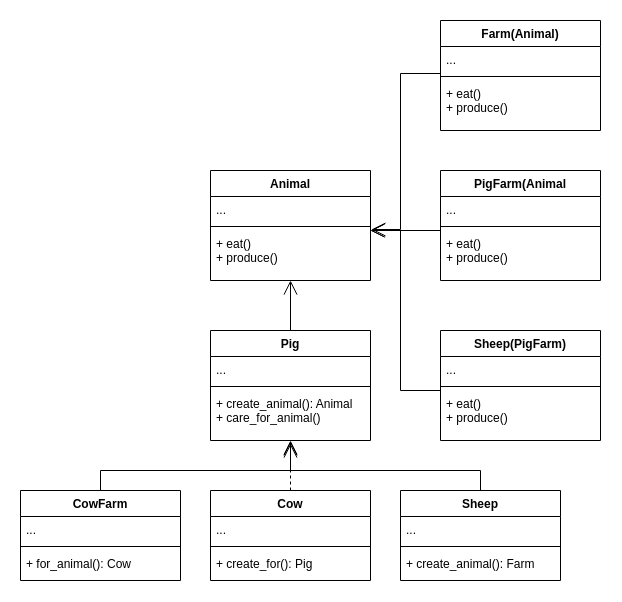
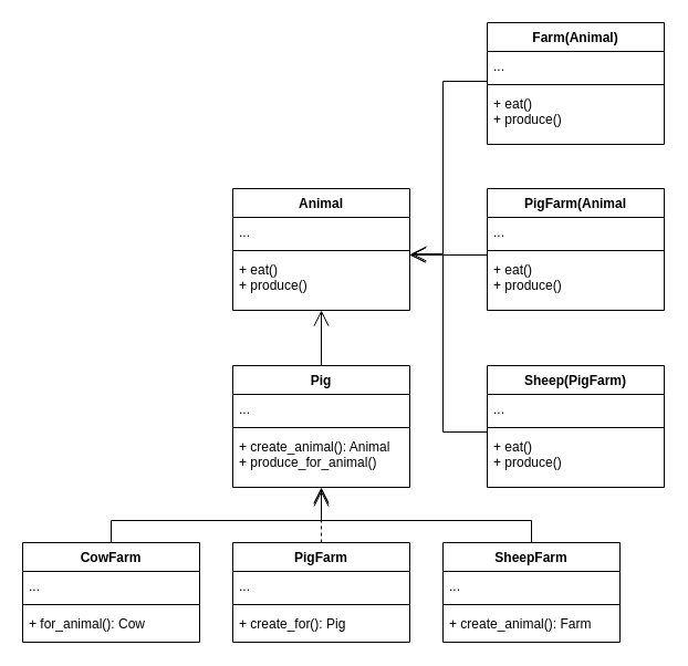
  <mxCell id="0" />
  <mxCell id="1" parent="0" />
  <mxCell id="2" value="Pig" style="swimlane;fontStyle=1;align=center;verticalAlign=top;childLayout=stackLayout;horizontal=1;startSize=26;horizontalStack=0;resizeParent=1;resizeParentMax=0;resizeLast=0;collapsible=1;marginBottom=0;whiteSpace=wrap;html=1;" parent="1" vertex="1"><mxGeometry x="210" y="330" width="160" height="110" as="geometry" /></mxCell>
  <mxCell id="3" value="..." style="text;strokeColor=none;fillColor=none;align=left;verticalAlign=top;spacingLeft=4;spacingRight=4;overflow=hidden;rotatable=0;points=[[0,0.5],[1,0.5]];portConstraint=eastwest;whiteSpace=wrap;html=1;" parent="2" vertex="1"><mxGeometry y="26" width="160" height="26" as="geometry" /></mxCell>
  <mxCell id="4" value="" style="line;strokeWidth=1;fillColor=none;align=left;verticalAlign=middle;spacingTop=-1;spacingLeft=3;spacingRight=3;rotatable=0;labelPosition=right;points=[];portConstraint=eastwest;strokeColor=inherit;" parent="2" vertex="1"><mxGeometry y="52" width="160" height="8" as="geometry" /></mxCell>
- <mxCell id="5" value="+ create_animal(): Animal&lt;div&gt;+ care_for_animal()&lt;/div&gt;" style="text;strokeColor=none;fillColor=none;align=left;verticalAlign=top;spacingLeft=4;spacingRight=4;overflow=hidden;rotatable=0;points=[[0,0.5],[1,0.5]];portConstraint=eastwest;whiteSpace=wrap;html=1;" parent="2" vertex="1"><mxGeometry y="60" width="160" height="50" as="geometry" /></mxCell>
+ <mxCell id="5" value="+ create_animal(): Animal&lt;div&gt;+ produce_for_animal()&lt;/div&gt;" style="text;strokeColor=none;fillColor=none;align=left;verticalAlign=top;spacingLeft=4;spacingRight=4;overflow=hidden;rotatable=0;points=[[0,0.5],[1,0.5]];portConstraint=eastwest;whiteSpace=wrap;html=1;" parent="2" vertex="1"><mxGeometry y="60" width="160" height="50" as="geometry" /></mxCell>
  <mxCell id="6" value="CowFarm" style="swimlane;fontStyle=1;align=center;verticalAlign=top;childLayout=stackLayout;horizontal=1;startSize=26;horizontalStack=0;resizeParent=1;resizeParentMax=0;resizeLast=0;collapsible=1;marginBottom=0;whiteSpace=wrap;html=1;" parent="1" vertex="1"><mxGeometry x="20" y="490" width="160" height="90" as="geometry" /></mxCell>
  <mxCell id="7" value="..." style="text;strokeColor=none;fillColor=none;align=left;verticalAlign=top;spacingLeft=4;spacingRight=4;overflow=hidden;rotatable=0;points=[[0,0.5],[1,0.5]];portConstraint=eastwest;whiteSpace=wrap;html=1;" parent="6" vertex="1"><mxGeometry y="26" width="160" height="26" as="geometry" /></mxCell>
  <mxCell id="8" value="" style="line;strokeWidth=1;fillColor=none;align=left;verticalAlign=middle;spacingTop=-1;spacingLeft=3;spacingRight=3;rotatable=0;labelPosition=right;points=[];portConstraint=eastwest;strokeColor=inherit;" parent="6" vertex="1"><mxGeometry y="52" width="160" height="8" as="geometry" /></mxCell>
  <mxCell id="9" value="+ for_animal(): Cow" style="text;strokeColor=none;fillColor=none;align=left;verticalAlign=top;spacingLeft=4;spacingRight=4;overflow=hidden;rotatable=0;points=[[0,0.5],[1,0.5]];portConstraint=eastwest;whiteSpace=wrap;html=1;" parent="6" vertex="1"><mxGeometry y="60" width="160" height="30" as="geometry" /></mxCell>
- <mxCell id="10" value="Cow" style="swimlane;fontStyle=1;align=center;verticalAlign=top;childLayout=stackLayout;horizontal=1;startSize=26;horizontalStack=0;resizeParent=1;resizeParentMax=0;resizeLast=0;collapsible=1;marginBottom=0;whiteSpace=wrap;html=1;" parent="1" vertex="1"><mxGeometry x="210" y="490" width="160" height="90" as="geometry" /></mxCell>
+ <mxCell id="10" value="PigFarm" style="swimlane;fontStyle=1;align=center;verticalAlign=top;childLayout=stackLayout;horizontal=1;startSize=26;horizontalStack=0;resizeParent=1;resizeParentMax=0;resizeLast=0;collapsible=1;marginBottom=0;whiteSpace=wrap;html=1;" parent="1" vertex="1"><mxGeometry x="210" y="490" width="160" height="90" as="geometry" /></mxCell>
  <mxCell id="11" value="..." style="text;strokeColor=none;fillColor=none;align=left;verticalAlign=top;spacingLeft=4;spacingRight=4;overflow=hidden;rotatable=0;points=[[0,0.5],[1,0.5]];portConstraint=eastwest;whiteSpace=wrap;html=1;" parent="10" vertex="1"><mxGeometry y="26" width="160" height="26" as="geometry" /></mxCell>
  <mxCell id="12" value="" style="line;strokeWidth=1;fillColor=none;align=left;verticalAlign=middle;spacingTop=-1;spacingLeft=3;spacingRight=3;rotatable=0;labelPosition=right;points=[];portConstraint=eastwest;strokeColor=inherit;" parent="10" vertex="1"><mxGeometry y="52" width="160" height="8" as="geometry" /></mxCell>
  <mxCell id="13" value="+ create_for(): Pig" style="text;strokeColor=none;fillColor=none;align=left;verticalAlign=top;spacingLeft=4;spacingRight=4;overflow=hidden;rotatable=0;points=[[0,0.5],[1,0.5]];portConstraint=eastwest;whiteSpace=wrap;html=1;" parent="10" vertex="1"><mxGeometry y="60" width="160" height="30" as="geometry" /></mxCell>
- <mxCell id="14" value="Sheep" style="swimlane;fontStyle=1;align=center;verticalAlign=top;childLayout=stackLayout;horizontal=1;startSize=26;horizontalStack=0;resizeParent=1;resizeParentMax=0;resizeLast=0;collapsible=1;marginBottom=0;whiteSpace=wrap;html=1;" parent="1" vertex="1"><mxGeometry x="400" y="490" width="160" height="90" as="geometry" /></mxCell>
+ <mxCell id="14" value="SheepFarm" style="swimlane;fontStyle=1;align=center;verticalAlign=top;childLayout=stackLayout;horizontal=1;startSize=26;horizontalStack=0;resizeParent=1;resizeParentMax=0;resizeLast=0;collapsible=1;marginBottom=0;whiteSpace=wrap;html=1;" parent="1" vertex="1"><mxGeometry x="400" y="490" width="160" height="90" as="geometry" /></mxCell>
  <mxCell id="15" value="..." style="text;strokeColor=none;fillColor=none;align=left;verticalAlign=top;spacingLeft=4;spacingRight=4;overflow=hidden;rotatable=0;points=[[0,0.5],[1,0.5]];portConstraint=eastwest;whiteSpace=wrap;html=1;" parent="14" vertex="1"><mxGeometry y="26" width="160" height="26" as="geometry" /></mxCell>
  <mxCell id="16" value="" style="line;strokeWidth=1;fillColor=none;align=left;verticalAlign=middle;spacingTop=-1;spacingLeft=3;spacingRight=3;rotatable=0;labelPosition=right;points=[];portConstraint=eastwest;strokeColor=inherit;" parent="14" vertex="1"><mxGeometry y="52" width="160" height="8" as="geometry" /></mxCell>
  <mxCell id="17" value="+ create_animal(): Farm" style="text;strokeColor=none;fillColor=none;align=left;verticalAlign=top;spacingLeft=4;spacingRight=4;overflow=hidden;rotatable=0;points=[[0,0.5],[1,0.5]];portConstraint=eastwest;whiteSpace=wrap;html=1;" parent="14" vertex="1"><mxGeometry y="60" width="160" height="30" as="geometry" /></mxCell>
  <mxCell id="18" value="" style="endArrow=open;endFill=1;endSize=12;html=1;rounded=0;exitX=0.5;exitY=0;exitDx=0;exitDy=0;" parent="1" source="6" edge="1"><mxGeometry width="160" relative="1" as="geometry"><mxPoint x="310" y="450" as="sourcePoint" /><mxPoint x="290" y="443" as="targetPoint" /><Array as="points"><mxPoint x="100" y="470" /><mxPoint x="290" y="470" /></Array></mxGeometry></mxCell>
  <mxCell id="19" value="" style="endArrow=open;endFill=1;endSize=12;html=1;rounded=0;exitX=0.5;exitY=0;exitDx=0;exitDy=0;entryX=0.5;entryY=1.016;entryDx=0;entryDy=0;entryPerimeter=0;dashed=1;" parent="1" source="10" target="5" edge="1"><mxGeometry width="160" relative="1" as="geometry"><mxPoint x="310" y="450" as="sourcePoint" /><mxPoint x="290" y="440" as="targetPoint" /></mxGeometry></mxCell>
  <mxCell id="20" value="" style="endArrow=open;endFill=1;endSize=12;html=1;rounded=0;exitX=0.5;exitY=0;exitDx=0;exitDy=0;" parent="1" source="14" edge="1"><mxGeometry width="160" relative="1" as="geometry"><mxPoint x="310" y="450" as="sourcePoint" /><mxPoint x="290" y="440" as="targetPoint" /><Array as="points"><mxPoint x="480" y="470" /><mxPoint x="290" y="470" /></Array></mxGeometry></mxCell>
  <mxCell id="21" value="Animal" style="swimlane;fontStyle=1;align=center;verticalAlign=top;childLayout=stackLayout;horizontal=1;startSize=26;horizontalStack=0;resizeParent=1;resizeParentMax=0;resizeLast=0;collapsible=1;marginBottom=0;whiteSpace=wrap;html=1;" parent="1" vertex="1"><mxGeometry x="210" y="170" width="160" height="110" as="geometry" /></mxCell>
  <mxCell id="22" value="..." style="text;strokeColor=none;fillColor=none;align=left;verticalAlign=top;spacingLeft=4;spacingRight=4;overflow=hidden;rotatable=0;points=[[0,0.5],[1,0.5]];portConstraint=eastwest;whiteSpace=wrap;html=1;" parent="21" vertex="1"><mxGeometry y="26" width="160" height="26" as="geometry" /></mxCell>
  <mxCell id="23" value="" style="line;strokeWidth=1;fillColor=none;align=left;verticalAlign=middle;spacingTop=-1;spacingLeft=3;spacingRight=3;rotatable=0;labelPosition=right;points=[];portConstraint=eastwest;strokeColor=inherit;" parent="21" vertex="1"><mxGeometry y="52" width="160" height="8" as="geometry" /></mxCell>
  <mxCell id="24" value="+ eat()&lt;div&gt;+ produce()&lt;/div&gt;" style="text;strokeColor=none;fillColor=none;align=left;verticalAlign=top;spacingLeft=4;spacingRight=4;overflow=hidden;rotatable=0;points=[[0,0.5],[1,0.5]];portConstraint=eastwest;whiteSpace=wrap;html=1;" parent="21" vertex="1"><mxGeometry y="60" width="160" height="50" as="geometry" /></mxCell>
  <mxCell id="25" value="" style="endArrow=open;endFill=1;endSize=12;html=1;rounded=0;exitX=0.5;exitY=0;exitDx=0;exitDy=0;" parent="1" source="2" target="24" edge="1"><mxGeometry width="160" relative="1" as="geometry"><mxPoint x="310" y="310" as="sourcePoint" /><mxPoint x="470" y="310" as="targetPoint" /></mxGeometry></mxCell>
  <mxCell id="26" value="PigFarm(Animal" style="swimlane;fontStyle=1;align=center;verticalAlign=top;childLayout=stackLayout;horizontal=1;startSize=26;horizontalStack=0;resizeParent=1;resizeParentMax=0;resizeLast=0;collapsible=1;marginBottom=0;whiteSpace=wrap;html=1;" parent="1" vertex="1"><mxGeometry x="440" y="170" width="160" height="110" as="geometry" /></mxCell>
  <mxCell id="27" value="..." style="text;strokeColor=none;fillColor=none;align=left;verticalAlign=top;spacingLeft=4;spacingRight=4;overflow=hidden;rotatable=0;points=[[0,0.5],[1,0.5]];portConstraint=eastwest;whiteSpace=wrap;html=1;" parent="26" vertex="1"><mxGeometry y="26" width="160" height="26" as="geometry" /></mxCell>
  <mxCell id="28" value="" style="line;strokeWidth=1;fillColor=none;align=left;verticalAlign=middle;spacingTop=-1;spacingLeft=3;spacingRight=3;rotatable=0;labelPosition=right;points=[];portConstraint=eastwest;strokeColor=inherit;" parent="26" vertex="1"><mxGeometry y="52" width="160" height="8" as="geometry" /></mxCell>
  <mxCell id="29" value="+ eat()&lt;div&gt;+ produce()&lt;/div&gt;" style="text;strokeColor=none;fillColor=none;align=left;verticalAlign=top;spacingLeft=4;spacingRight=4;overflow=hidden;rotatable=0;points=[[0,0.5],[1,0.5]];portConstraint=eastwest;whiteSpace=wrap;html=1;" parent="26" vertex="1"><mxGeometry y="60" width="160" height="50" as="geometry" /></mxCell>
  <mxCell id="30" value="Farm(Animal)" style="swimlane;fontStyle=1;align=center;verticalAlign=top;childLayout=stackLayout;horizontal=1;startSize=26;horizontalStack=0;resizeParent=1;resizeParentMax=0;resizeLast=0;collapsible=1;marginBottom=0;whiteSpace=wrap;html=1;" parent="1" vertex="1"><mxGeometry x="440" y="20" width="160" height="110" as="geometry" /></mxCell>
  <mxCell id="31" value="..." style="text;strokeColor=none;fillColor=none;align=left;verticalAlign=top;spacingLeft=4;spacingRight=4;overflow=hidden;rotatable=0;points=[[0,0.5],[1,0.5]];portConstraint=eastwest;whiteSpace=wrap;html=1;" parent="30" vertex="1"><mxGeometry y="26" width="160" height="26" as="geometry" /></mxCell>
  <mxCell id="32" value="" style="line;strokeWidth=1;fillColor=none;align=left;verticalAlign=middle;spacingTop=-1;spacingLeft=3;spacingRight=3;rotatable=0;labelPosition=right;points=[];portConstraint=eastwest;strokeColor=inherit;" parent="30" vertex="1"><mxGeometry y="52" width="160" height="8" as="geometry" /></mxCell>
  <mxCell id="33" value="+ eat()&lt;div&gt;+ produce()&lt;/div&gt;" style="text;strokeColor=none;fillColor=none;align=left;verticalAlign=top;spacingLeft=4;spacingRight=4;overflow=hidden;rotatable=0;points=[[0,0.5],[1,0.5]];portConstraint=eastwest;whiteSpace=wrap;html=1;" parent="30" vertex="1"><mxGeometry y="60" width="160" height="50" as="geometry" /></mxCell>
  <mxCell id="34" value="Sheep(PigFarm)" style="swimlane;fontStyle=1;align=center;verticalAlign=top;childLayout=stackLayout;horizontal=1;startSize=26;horizontalStack=0;resizeParent=1;resizeParentMax=0;resizeLast=0;collapsible=1;marginBottom=0;whiteSpace=wrap;html=1;" parent="1" vertex="1"><mxGeometry x="440" y="330" width="160" height="110" as="geometry" /></mxCell>
  <mxCell id="35" value="..." style="text;strokeColor=none;fillColor=none;align=left;verticalAlign=top;spacingLeft=4;spacingRight=4;overflow=hidden;rotatable=0;points=[[0,0.5],[1,0.5]];portConstraint=eastwest;whiteSpace=wrap;html=1;" parent="34" vertex="1"><mxGeometry y="26" width="160" height="26" as="geometry" /></mxCell>
  <mxCell id="36" value="" style="line;strokeWidth=1;fillColor=none;align=left;verticalAlign=middle;spacingTop=-1;spacingLeft=3;spacingRight=3;rotatable=0;labelPosition=right;points=[];portConstraint=eastwest;strokeColor=inherit;" parent="34" vertex="1"><mxGeometry y="52" width="160" height="8" as="geometry" /></mxCell>
  <mxCell id="37" value="+ eat()&lt;div&gt;+ produce()&lt;/div&gt;" style="text;strokeColor=none;fillColor=none;align=left;verticalAlign=top;spacingLeft=4;spacingRight=4;overflow=hidden;rotatable=0;points=[[0,0.5],[1,0.5]];portConstraint=eastwest;whiteSpace=wrap;html=1;" parent="34" vertex="1"><mxGeometry y="60" width="160" height="50" as="geometry" /></mxCell>
  <mxCell id="38" value="" style="endArrow=open;endFill=1;endSize=12;html=1;rounded=0;" parent="1" edge="1"><mxGeometry width="160" relative="1" as="geometry"><mxPoint x="440" y="73" as="sourcePoint" /><mxPoint x="371" y="229" as="targetPoint" /><Array as="points"><mxPoint x="400" y="73" /><mxPoint x="400" y="229" /></Array></mxGeometry></mxCell>
  <mxCell id="39" value="" style="endArrow=open;endFill=1;endSize=12;html=1;rounded=0;exitX=0;exitY=0;exitDx=0;exitDy=0;exitPerimeter=0;" parent="1" source="29" edge="1"><mxGeometry width="160" relative="1" as="geometry"><mxPoint x="310" y="330" as="sourcePoint" /><mxPoint x="370" y="230" as="targetPoint" /></mxGeometry></mxCell>
  <mxCell id="40" value="" style="endArrow=open;endFill=1;endSize=12;html=1;rounded=0;" parent="1" edge="1"><mxGeometry width="160" relative="1" as="geometry"><mxPoint x="440" y="390" as="sourcePoint" /><mxPoint x="370" y="230" as="targetPoint" /><Array as="points"><mxPoint x="400" y="390" /><mxPoint x="400" y="230" /></Array></mxGeometry></mxCell>
